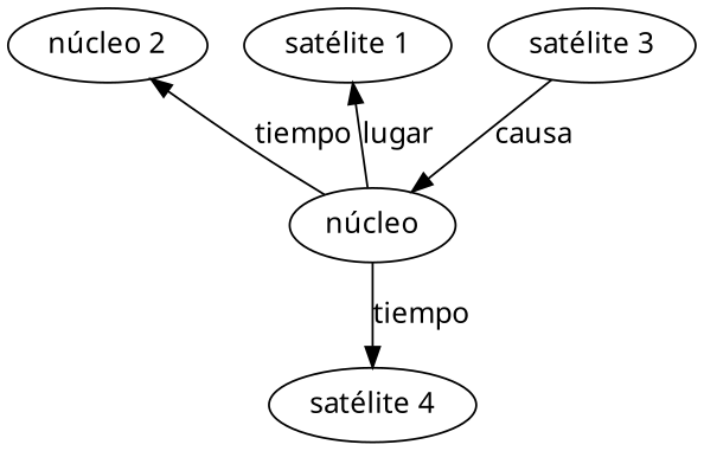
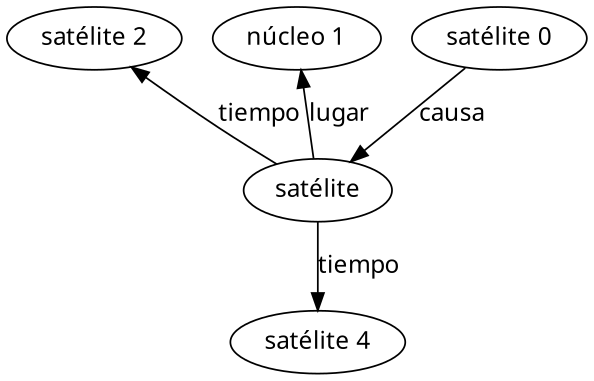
  digraph {
    fontname="Noto Sans"
    rankdir=TB
    node [fontname="Noto Sans"]
    edge [fontname="Noto Sans"]
-   n1 [label="satélite 1"]
-   n2 [label="núcleo 2"]
+   n1 [label="núcleo 1"]
+   n2 [label="satélite 2"]
    i1 [style=invis]
-   n4 [label="núcleo"]
+   n4 [label="satélite"]
    n5 [label="satélite 4"]
-   n6 [label="satélite 3"]
+   n6 [label="satélite 0"]
    subgraph sub_1 {
      rank=same
      n1
      n2
    }
    subgraph sub_2 {
      rank=same
      i1
      n4
    }
    n1 -> i1 [style=invis]
    n2 -> i1 [style=invis]
    i1 -> n4 [style=invis]
    n4 -> n1 [label=lugar]
    n4 -> n2 [label=tiempo]
    n4 -> n5 [label=tiempo]
    n6 -> n4 [label=causa]
  }
